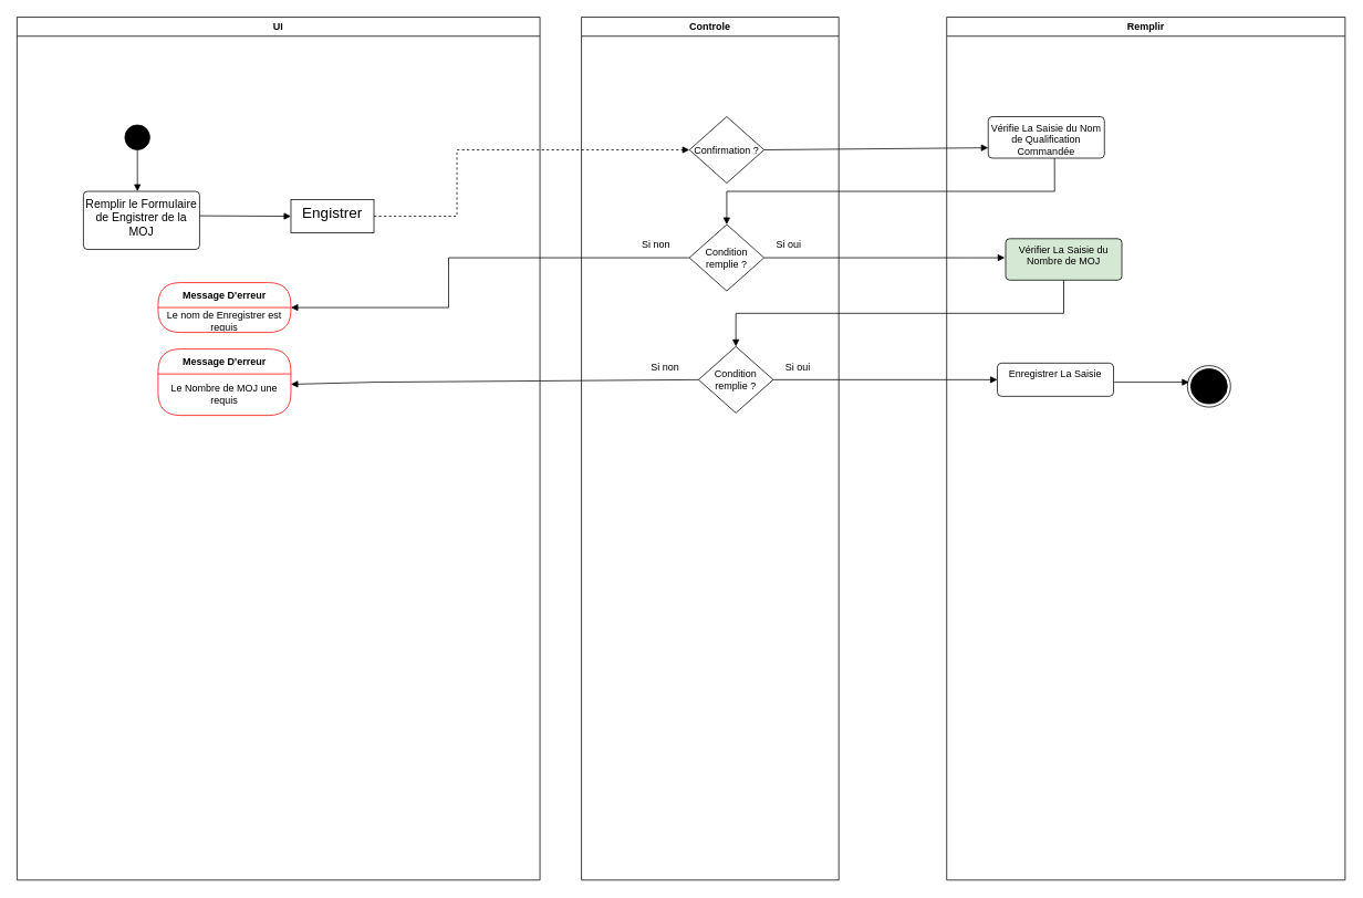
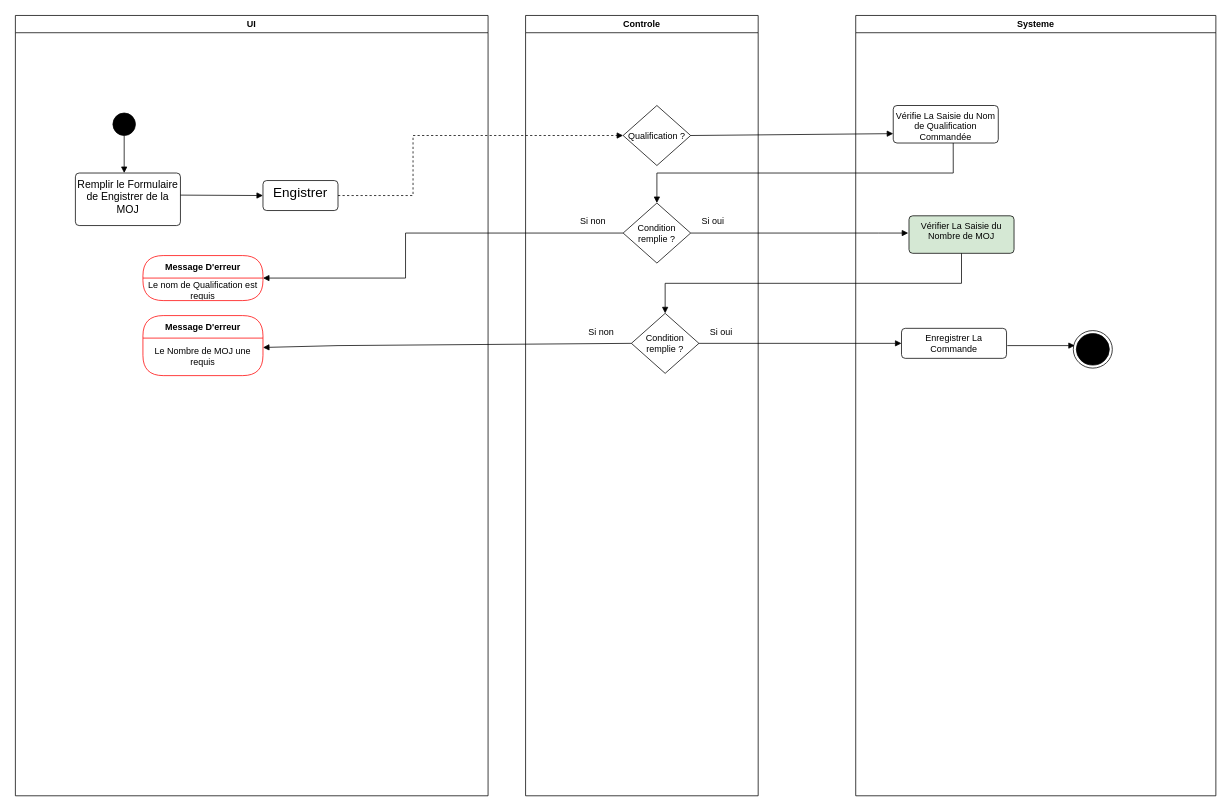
  <mxCell id="0" />
  <mxCell id="1" parent="0" />
  <mxCell id="2" value="UI" style="swimlane;whiteSpace=wrap;html=1;" vertex="1" parent="1"><mxGeometry x="20" y="20" width="630" height="1040" as="geometry"><mxRectangle x="-800" y="40" width="140" height="30" as="alternateBounds" /></mxGeometry></mxCell>
  <mxCell id="3" value="" style="ellipse;fillColor=strokeColor;html=1;" vertex="1" parent="2"><mxGeometry x="130" y="130" width="30" height="30" as="geometry" /></mxCell>
  <mxCell id="4" value="" style="html=1;verticalAlign=bottom;labelBackgroundColor=none;endArrow=block;endFill=1;rounded=0;exitX=0.5;exitY=1;exitDx=0;exitDy=0;" edge="1" parent="2" source="3"><mxGeometry width="160" relative="1" as="geometry"><mxPoint x="170" y="390" as="sourcePoint" /><mxPoint x="145" y="210" as="targetPoint" /></mxGeometry></mxCell>
  <mxCell id="5" value="&lt;font style=&quot;font-size: 14px;&quot;&gt;Remplir le Formulaire de Engistrer de la MOJ&lt;/font&gt;" style="html=1;align=center;verticalAlign=top;rounded=1;absoluteArcSize=1;arcSize=10;dashed=0;whiteSpace=wrap;" vertex="1" parent="2"><mxGeometry x="80" y="210" width="140" height="70" as="geometry" /></mxCell>
  <mxCell id="6" value="Message D'erreur" style="swimlane;fontStyle=1;align=center;verticalAlign=middle;childLayout=stackLayout;horizontal=1;startSize=30;horizontalStack=0;resizeParent=0;resizeLast=1;container=0;fontColor=#000000;collapsible=0;rounded=1;arcSize=30;strokeColor=#ff0000;fillColor=#ffffff;swimlaneFillColor=#ffffff;dropTarget=0;labelBorderColor=none;labelBackgroundColor=none;" vertex="1" parent="2"><mxGeometry x="170" y="320" width="160" height="60" as="geometry" /></mxCell>
- <mxCell id="7" value="Le nom de Enregistrer est requis" style="text;html=1;strokeColor=none;fillColor=none;align=center;verticalAlign=middle;spacingLeft=4;spacingRight=4;whiteSpace=wrap;overflow=hidden;rotatable=0;fontColor=#000000;" vertex="1" parent="6"><mxGeometry y="30" width="160" height="30" as="geometry" /></mxCell>
+ <mxCell id="7" value="Le nom de Qualification est requis" style="text;html=1;strokeColor=none;fillColor=none;align=center;verticalAlign=middle;spacingLeft=4;spacingRight=4;whiteSpace=wrap;overflow=hidden;rotatable=0;fontColor=#000000;" vertex="1" parent="6"><mxGeometry y="30" width="160" height="30" as="geometry" /></mxCell>
  <mxCell id="8" value="Message D'erreur" style="swimlane;fontStyle=1;align=center;verticalAlign=middle;childLayout=stackLayout;horizontal=1;startSize=30;horizontalStack=0;resizeParent=0;resizeLast=1;container=0;fontColor=#000000;collapsible=0;rounded=1;arcSize=30;strokeColor=#ff0000;fillColor=#ffffff;swimlaneFillColor=#ffffff;dropTarget=0;labelBorderColor=none;labelBackgroundColor=none;" vertex="1" parent="2"><mxGeometry x="170" y="400" width="160" height="80" as="geometry" /></mxCell>
  <mxCell id="9" value="Le Nombre de MOJ une requis" style="text;html=1;strokeColor=none;fillColor=none;align=center;verticalAlign=middle;spacingLeft=4;spacingRight=4;whiteSpace=wrap;overflow=hidden;rotatable=0;fontColor=#000000;" vertex="1" parent="8"><mxGeometry y="30" width="160" height="50" as="geometry" /></mxCell>
- <mxCell id="10" value="&lt;font style=&quot;font-size: 18px;&quot;&gt;Engistrer&lt;/font&gt;" style="html=1;align=center;verticalAlign=top;absoluteArcSize=1;arcSize=10;dashed=0;whiteSpace=wrap;rounded=0;" vertex="1" parent="2"><mxGeometry x="330" y="220" width="100" height="40" as="geometry" /></mxCell>
+ <mxCell id="10" value="&lt;font style=&quot;font-size: 18px;&quot;&gt;Engistrer&lt;/font&gt;" style="html=1;align=center;verticalAlign=top;rounded=1;absoluteArcSize=1;arcSize=10;dashed=0;whiteSpace=wrap;" vertex="1" parent="2"><mxGeometry x="330" y="220" width="100" height="40" as="geometry" /></mxCell>
  <mxCell id="11" value="" style="html=1;verticalAlign=bottom;labelBackgroundColor=none;endArrow=block;endFill=1;rounded=0;entryX=0;entryY=0.5;entryDx=0;entryDy=0;" edge="1" parent="2" target="10"><mxGeometry width="160" relative="1" as="geometry"><mxPoint x="220" y="239.44" as="sourcePoint" /><mxPoint x="300" y="239.44" as="targetPoint" /></mxGeometry></mxCell>
  <mxCell id="12" value="Controle" style="swimlane;whiteSpace=wrap;html=1;" vertex="1" parent="1"><mxGeometry x="700" y="20" width="310" height="1040" as="geometry"><mxRectangle x="90" y="40" width="90" height="30" as="alternateBounds" /></mxGeometry></mxCell>
- <mxCell id="13" value="Confirmation ?" style="rhombus;" vertex="1" parent="12"><mxGeometry x="130" y="120" width="90" height="80" as="geometry" /></mxCell>
+ <mxCell id="13" value="Qualification ?" style="rhombus;" vertex="1" parent="12"><mxGeometry x="130" y="120" width="90" height="80" as="geometry" /></mxCell>
  <mxCell id="14" value="Condition&#10;remplie ?" style="rhombus;" vertex="1" parent="12"><mxGeometry x="130" y="250" width="90" height="80" as="geometry" /></mxCell>
  <mxCell id="15" value="Si non" style="text;html=1;align=center;verticalAlign=middle;whiteSpace=wrap;rounded=0;" vertex="1" parent="12"><mxGeometry x="60" y="260" width="60" height="30" as="geometry" /></mxCell>
  <mxCell id="16" value="Si oui" style="text;html=1;align=center;verticalAlign=middle;whiteSpace=wrap;rounded=0;" vertex="1" parent="12"><mxGeometry x="220" y="260" width="60" height="30" as="geometry" /></mxCell>
- <mxCell id="17" value="Remplir" style="swimlane;whiteSpace=wrap;html=1;" vertex="1" parent="1"><mxGeometry x="1140" y="20" width="480" height="1040" as="geometry" /></mxCell>
+ <mxCell id="17" value="Systeme" style="swimlane;whiteSpace=wrap;html=1;" vertex="1" parent="1"><mxGeometry x="1140" y="20" width="480" height="1040" as="geometry" /></mxCell>
  <mxCell id="18" value="Vérifier La Saisie du Nombre de MOJ" style="html=1;align=center;verticalAlign=top;rounded=1;absoluteArcSize=1;arcSize=10;dashed=0;whiteSpace=wrap;fillColor=#d5e8d4;" vertex="1" parent="17"><mxGeometry x="71" y="267" width="140" height="50" as="geometry" /></mxCell>
- <mxCell id="19" value="Enregistrer La Saisie" style="html=1;align=center;verticalAlign=top;rounded=1;absoluteArcSize=1;arcSize=10;dashed=0;whiteSpace=wrap;" vertex="1" parent="17"><mxGeometry x="61" y="417" width="140" height="40" as="geometry" /></mxCell>
+ <mxCell id="19" value="Enregistrer La Commande" style="html=1;align=center;verticalAlign=top;rounded=1;absoluteArcSize=1;arcSize=10;dashed=0;whiteSpace=wrap;" vertex="1" parent="17"><mxGeometry x="61" y="417" width="140" height="40" as="geometry" /></mxCell>
  <mxCell id="20" value="Vérifie La Saisie du Nom de Qualification Commandée" style="html=1;align=center;verticalAlign=top;rounded=1;absoluteArcSize=1;arcSize=10;dashed=0;whiteSpace=wrap;" vertex="1" parent="17"><mxGeometry x="50" y="120" width="140" height="50" as="geometry" /></mxCell>
  <mxCell id="21" value="" style="ellipse;html=1;shape=endState;fillColor=strokeColor;" vertex="1" parent="17"><mxGeometry x="290" y="420" width="52" height="50" as="geometry" /></mxCell>
  <mxCell id="22" value="" style="html=1;verticalAlign=bottom;labelBackgroundColor=none;endArrow=block;endFill=1;rounded=0;" edge="1" parent="17"><mxGeometry width="160" relative="1" as="geometry"><mxPoint x="202" y="440" as="sourcePoint" /><mxPoint x="292" y="440" as="targetPoint" /></mxGeometry></mxCell>
  <mxCell id="23" value="" style="html=1;verticalAlign=bottom;labelBackgroundColor=none;endArrow=block;endFill=1;rounded=0;entryX=0;entryY=0.75;entryDx=0;entryDy=0;" edge="1" parent="1" target="20"><mxGeometry width="160" relative="1" as="geometry"><mxPoint x="920" y="180" as="sourcePoint" /><mxPoint x="1080" y="180" as="targetPoint" /></mxGeometry></mxCell>
  <mxCell id="24" value="" style="html=1;verticalAlign=bottom;labelBackgroundColor=none;endArrow=block;endFill=1;rounded=0;entryX=0.5;entryY=0;entryDx=0;entryDy=0;exitX=0.571;exitY=1;exitDx=0;exitDy=0;exitPerimeter=0;" edge="1" parent="1" source="20" target="14"><mxGeometry width="160" relative="1" as="geometry"><mxPoint x="1210" y="260" as="sourcePoint" /><mxPoint x="1280" y="260" as="targetPoint" /><Array as="points"><mxPoint x="1270" y="230" /><mxPoint x="875" y="230" /></Array></mxGeometry></mxCell>
  <mxCell id="25" value="" style="html=1;verticalAlign=bottom;labelBackgroundColor=none;endArrow=block;endFill=1;rounded=0;exitX=1;exitY=0.5;exitDx=0;exitDy=0;exitPerimeter=0;" edge="1" parent="1" source="14"><mxGeometry width="160" relative="1" as="geometry"><mxPoint x="920" y="302" as="sourcePoint" /><mxPoint x="1210" y="310" as="targetPoint" /><Array as="points"><mxPoint x="1170" y="310" /></Array></mxGeometry></mxCell>
  <mxCell id="26" value="" style="html=1;verticalAlign=bottom;labelBackgroundColor=none;endArrow=block;endFill=1;rounded=0;exitX=0;exitY=0.5;exitDx=0;exitDy=0;entryX=1;entryY=0;entryDx=0;entryDy=0;" edge="1" parent="1" source="14" target="7"><mxGeometry width="160" relative="1" as="geometry"><mxPoint x="830" y="299" as="sourcePoint" /><mxPoint x="290" y="340" as="targetPoint" /><Array as="points"><mxPoint x="540" y="310" /><mxPoint x="540" y="370" /></Array></mxGeometry></mxCell>
  <mxCell id="27" value="Condition&#10;remplie ?" style="rhombus;" vertex="1" parent="1"><mxGeometry x="841" y="417" width="90" height="80" as="geometry" /></mxCell>
  <mxCell id="28" value="" style="html=1;verticalAlign=bottom;labelBackgroundColor=none;endArrow=block;endFill=1;rounded=0;entryX=0.5;entryY=0;entryDx=0;entryDy=0;exitX=0.571;exitY=1;exitDx=0;exitDy=0;exitPerimeter=0;" edge="1" parent="1" target="27"><mxGeometry width="160" relative="1" as="geometry"><mxPoint x="1281" y="337" as="sourcePoint" /><mxPoint x="1291" y="407" as="targetPoint" /><Array as="points"><mxPoint x="1281" y="377" /><mxPoint x="886" y="377" /></Array></mxGeometry></mxCell>
  <mxCell id="29" value="Si non" style="text;html=1;align=center;verticalAlign=middle;whiteSpace=wrap;rounded=0;" vertex="1" parent="1"><mxGeometry x="771" y="427" width="60" height="30" as="geometry" /></mxCell>
  <mxCell id="30" value="Si oui" style="text;html=1;align=center;verticalAlign=middle;whiteSpace=wrap;rounded=0;" vertex="1" parent="1"><mxGeometry x="931" y="427" width="60" height="30" as="geometry" /></mxCell>
  <mxCell id="31" value="" style="html=1;verticalAlign=bottom;labelBackgroundColor=none;endArrow=block;endFill=1;rounded=0;exitX=1;exitY=0.5;exitDx=0;exitDy=0;exitPerimeter=0;" edge="1" parent="1"><mxGeometry width="160" relative="1" as="geometry"><mxPoint x="931" y="457" as="sourcePoint" /><mxPoint x="1201" y="457" as="targetPoint" /><Array as="points" /></mxGeometry></mxCell>
  <mxCell id="32" value="" style="html=1;verticalAlign=bottom;labelBackgroundColor=none;endArrow=block;endFill=1;rounded=0;exitX=0;exitY=0.5;exitDx=0;exitDy=0;entryX=1;entryY=0.25;entryDx=0;entryDy=0;" edge="1" parent="1" target="9"><mxGeometry width="160" relative="1" as="geometry"><mxPoint x="841" y="457" as="sourcePoint" /><mxPoint x="380" y="460" as="targetPoint" /><Array as="points"><mxPoint x="450" y="460" /></Array></mxGeometry></mxCell>
  <mxCell id="33" value="" style="html=1;verticalAlign=bottom;labelBackgroundColor=none;endArrow=block;endFill=1;rounded=0;entryX=0;entryY=0.5;entryDx=0;entryDy=0;exitX=1;exitY=0.5;exitDx=0;exitDy=0;dashed=1;" edge="1" parent="1" source="10" target="13"><mxGeometry width="160" relative="1" as="geometry"><mxPoint x="480" y="290" as="sourcePoint" /><mxPoint x="410" y="290" as="targetPoint" /><Array as="points"><mxPoint x="550" y="260" /><mxPoint x="550" y="180" /></Array></mxGeometry></mxCell>
